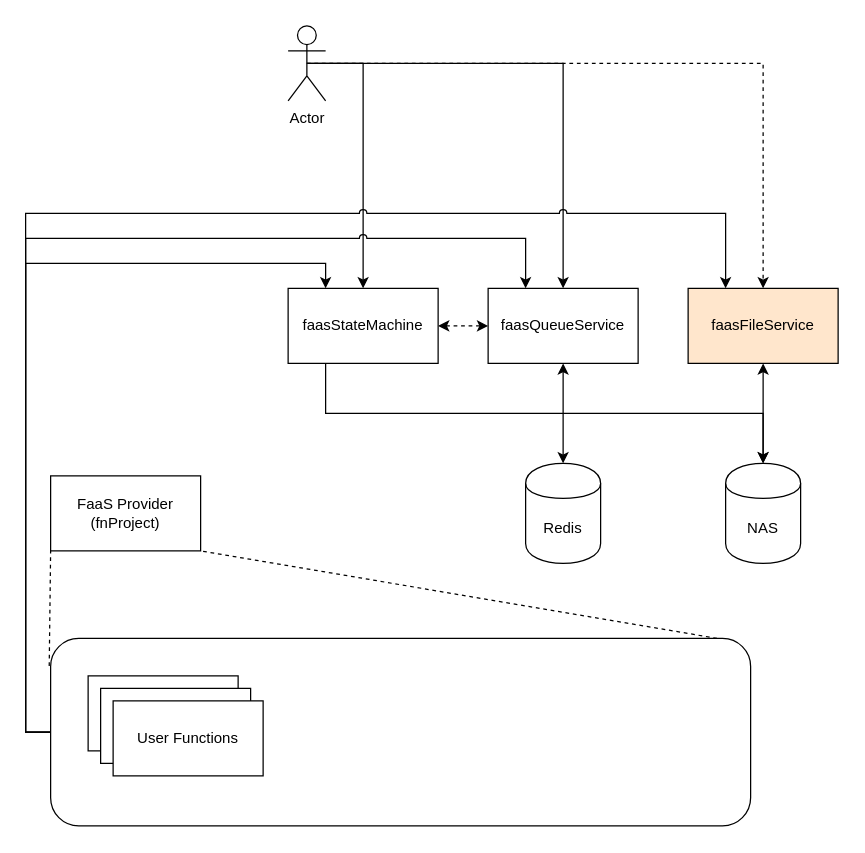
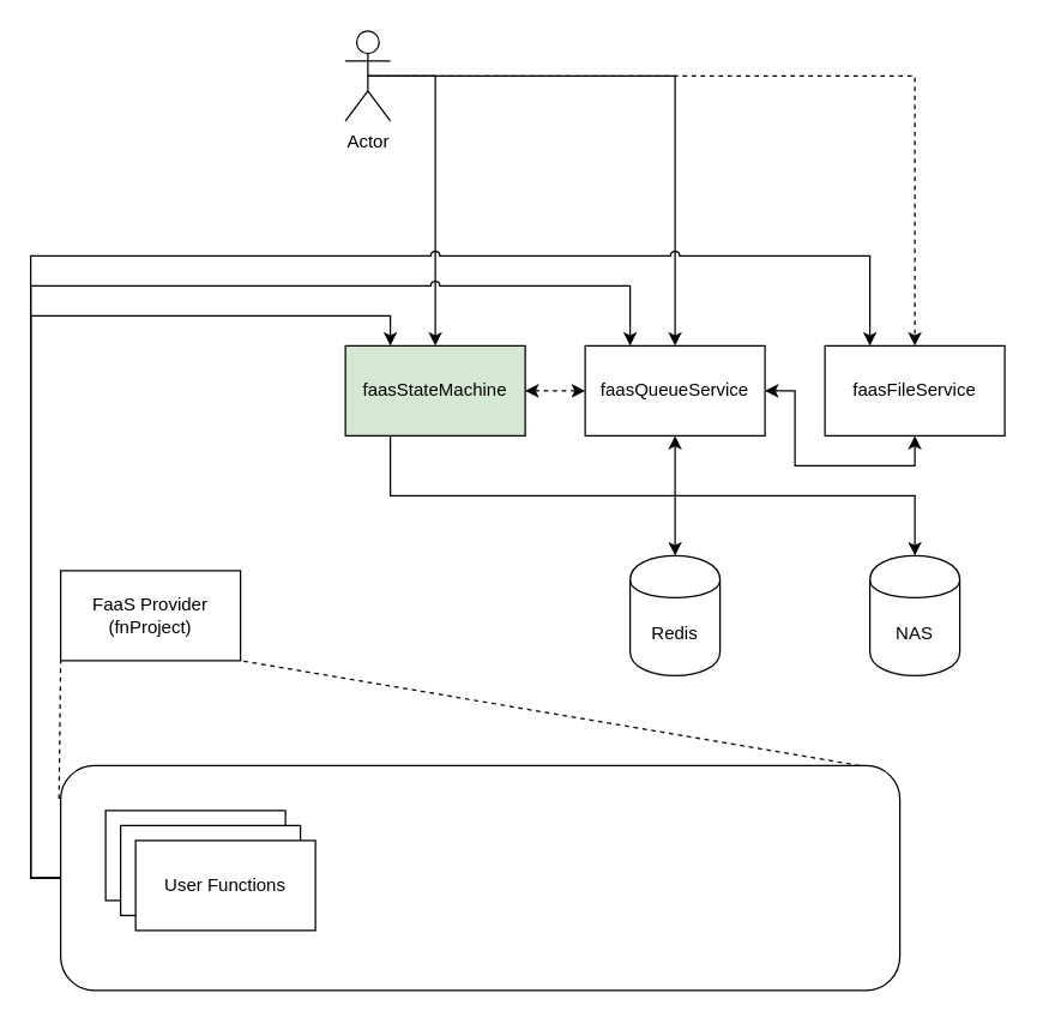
  <mxCell id="0" />
  <mxCell id="1" parent="0" />
  <mxCell id="2" value="FaaS Provider&lt;br&gt;(fnProject)" style="rounded=0;whiteSpace=wrap;html=1;" parent="1" vertex="1"><mxGeometry x="40" y="380" width="120" height="60" as="geometry" /></mxCell>
  <mxCell id="3" style="edgeStyle=orthogonalEdgeStyle;rounded=0;orthogonalLoop=1;jettySize=auto;html=1;exitX=1;exitY=0.5;exitDx=0;exitDy=0;startArrow=classic;startFill=1;dashed=1;" parent="1" source="5" target="7" edge="1"><mxGeometry relative="1" as="geometry" /></mxCell>
  <mxCell id="4" style="edgeStyle=orthogonalEdgeStyle;rounded=0;orthogonalLoop=1;jettySize=auto;html=1;exitX=0.25;exitY=1;exitDx=0;exitDy=0;startArrow=none;startFill=0;" parent="1" source="5" target="15" edge="1"><mxGeometry relative="1" as="geometry" /></mxCell>
- <mxCell id="5" value="faasStateMachine" style="rounded=0;whiteSpace=wrap;html=1;" parent="1" vertex="1"><mxGeometry x="230" y="230" width="120" height="60" as="geometry" /></mxCell>
+ <mxCell id="5" value="faasStateMachine" style="rounded=0;whiteSpace=wrap;html=1;fillColor=#d5e8d4;" parent="1" vertex="1"><mxGeometry x="230" y="230" width="120" height="60" as="geometry" /></mxCell>
  <mxCell id="6" style="edgeStyle=orthogonalEdgeStyle;rounded=0;orthogonalLoop=1;jettySize=auto;html=1;exitX=0.5;exitY=1;exitDx=0;exitDy=0;startArrow=classic;startFill=1;" parent="1" source="7" target="10" edge="1"><mxGeometry relative="1" as="geometry" /></mxCell>
  <mxCell id="7" value="faasQueueService" style="rounded=0;whiteSpace=wrap;html=1;" parent="1" vertex="1"><mxGeometry x="390" y="230" width="120" height="60" as="geometry" /></mxCell>
- <mxCell id="8" style="edgeStyle=orthogonalEdgeStyle;rounded=0;orthogonalLoop=1;jettySize=auto;html=1;exitX=0.5;exitY=1;exitDx=0;exitDy=0;startArrow=classic;startFill=1;" parent="1" source="9" target="15" edge="1"><mxGeometry relative="1" as="geometry" /></mxCell>
- <mxCell id="9" value="faasFileService" style="rounded=0;whiteSpace=wrap;html=1;fillColor=#ffe6cc;" parent="1" vertex="1"><mxGeometry x="550" y="230" width="120" height="60" as="geometry" /></mxCell>
+ <mxCell id="8" style="edgeStyle=orthogonalEdgeStyle;rounded=0;orthogonalLoop=1;jettySize=auto;html=1;exitX=0.5;exitY=1;exitDx=0;exitDy=0;startArrow=classic;startFill=1;" parent="1" source="9" target="7" edge="1"><mxGeometry relative="1" as="geometry" /></mxCell>
+ <mxCell id="9" value="faasFileService" style="rounded=0;whiteSpace=wrap;html=1;" parent="1" vertex="1"><mxGeometry x="550" y="230" width="120" height="60" as="geometry" /></mxCell>
  <mxCell id="10" value="Redis" style="shape=cylinder;whiteSpace=wrap;html=1;boundedLbl=1;backgroundOutline=1;" parent="1" vertex="1"><mxGeometry x="420" y="370" width="60" height="80" as="geometry" /></mxCell>
  <mxCell id="11" style="edgeStyle=orthogonalEdgeStyle;rounded=0;orthogonalLoop=1;jettySize=auto;html=1;exitX=0.5;exitY=0.5;exitDx=0;exitDy=0;exitPerimeter=0;startArrow=none;startFill=0;jumpStyle=none;" parent="1" source="14" target="5" edge="1"><mxGeometry relative="1" as="geometry"><Array as="points"><mxPoint x="290" y="50" /></Array></mxGeometry></mxCell>
  <mxCell id="12" style="edgeStyle=orthogonalEdgeStyle;rounded=0;orthogonalLoop=1;jettySize=auto;html=1;exitX=0.5;exitY=0.5;exitDx=0;exitDy=0;exitPerimeter=0;startArrow=none;startFill=0;" parent="1" source="14" target="7" edge="1"><mxGeometry relative="1" as="geometry" /></mxCell>
  <mxCell id="13" style="edgeStyle=orthogonalEdgeStyle;rounded=0;orthogonalLoop=1;jettySize=auto;html=1;exitX=0.5;exitY=0.5;exitDx=0;exitDy=0;exitPerimeter=0;startArrow=none;startFill=0;dashed=1;" parent="1" source="14" target="9" edge="1"><mxGeometry relative="1" as="geometry" /></mxCell>
  <mxCell id="14" value="Actor" style="shape=umlActor;verticalLabelPosition=bottom;labelBackgroundColor=#ffffff;verticalAlign=top;html=1;outlineConnect=0;" parent="1" vertex="1"><mxGeometry x="230" y="20" width="30" height="60" as="geometry" /></mxCell>
  <mxCell id="15" value="NAS" style="shape=cylinder;whiteSpace=wrap;html=1;boundedLbl=1;backgroundOutline=1;" parent="1" vertex="1"><mxGeometry x="580" y="370" width="60" height="80" as="geometry" /></mxCell>
  <mxCell id="16" style="edgeStyle=orthogonalEdgeStyle;rounded=0;orthogonalLoop=1;jettySize=auto;html=1;exitX=0;exitY=0.5;exitDx=0;exitDy=0;startArrow=none;startFill=0;entryX=0.25;entryY=0;entryDx=0;entryDy=0;" parent="1" source="19" target="5" edge="1"><mxGeometry relative="1" as="geometry"><mxPoint x="110" y="210" as="targetPoint" /><Array as="points"><mxPoint x="20" y="585" /><mxPoint x="20" y="210" /><mxPoint x="260" y="210" /></Array></mxGeometry></mxCell>
  <mxCell id="17" style="edgeStyle=orthogonalEdgeStyle;rounded=0;orthogonalLoop=1;jettySize=auto;html=1;exitX=0;exitY=0.5;exitDx=0;exitDy=0;startArrow=none;startFill=0;entryX=0.25;entryY=0;entryDx=0;entryDy=0;jumpStyle=arc;" parent="1" source="19" target="7" edge="1"><mxGeometry relative="1" as="geometry"><mxPoint x="20" y="150" as="targetPoint" /><Array as="points"><mxPoint x="20" y="585" /><mxPoint x="20" y="190" /><mxPoint x="420" y="190" /></Array></mxGeometry></mxCell>
  <mxCell id="18" style="edgeStyle=orthogonalEdgeStyle;rounded=0;orthogonalLoop=1;jettySize=auto;html=1;exitX=0;exitY=0.5;exitDx=0;exitDy=0;entryX=0.25;entryY=0;entryDx=0;entryDy=0;startArrow=none;startFill=0;jumpStyle=arc;" parent="1" source="19" target="9" edge="1"><mxGeometry relative="1" as="geometry"><Array as="points"><mxPoint x="20" y="585" /><mxPoint x="20" y="170" /><mxPoint x="580" y="170" /></Array></mxGeometry></mxCell>
  <mxCell id="19" value="" style="rounded=1;whiteSpace=wrap;html=1;" parent="1" vertex="1"><mxGeometry x="40" y="510" width="560" height="150" as="geometry" /></mxCell>
  <mxCell id="20" value="" style="group" parent="1" vertex="1" connectable="0"><mxGeometry x="70" y="540" width="140" height="80" as="geometry" /></mxCell>
  <mxCell id="21" value="" style="rounded=0;whiteSpace=wrap;html=1;" parent="20" vertex="1"><mxGeometry width="120" height="60" as="geometry" /></mxCell>
  <mxCell id="22" value="" style="rounded=0;whiteSpace=wrap;html=1;" parent="20" vertex="1"><mxGeometry x="10" y="10" width="120" height="60" as="geometry" /></mxCell>
  <mxCell id="23" value="User Functions" style="rounded=0;whiteSpace=wrap;html=1;" parent="20" vertex="1"><mxGeometry x="20" y="20" width="120" height="60" as="geometry" /></mxCell>
  <mxCell id="24" value="" style="endArrow=none;html=1;entryX=0;entryY=1;entryDx=0;entryDy=0;exitX=-0.002;exitY=0.147;exitDx=0;exitDy=0;exitPerimeter=0;dashed=1;" parent="1" source="19" target="2" edge="1"><mxGeometry width="50" height="50" relative="1" as="geometry"><mxPoint x="20" y="510" as="sourcePoint" /><mxPoint x="20" y="480" as="targetPoint" /></mxGeometry></mxCell>
  <mxCell id="25" value="" style="endArrow=none;html=1;entryX=1;entryY=1;entryDx=0;entryDy=0;exitX=0.952;exitY=0;exitDx=0;exitDy=0;exitPerimeter=0;dashed=1;" parent="1" source="19" target="2" edge="1"><mxGeometry width="50" height="50" relative="1" as="geometry"><mxPoint x="160" y="500" as="sourcePoint" /><mxPoint x="210" y="450" as="targetPoint" /></mxGeometry></mxCell>
